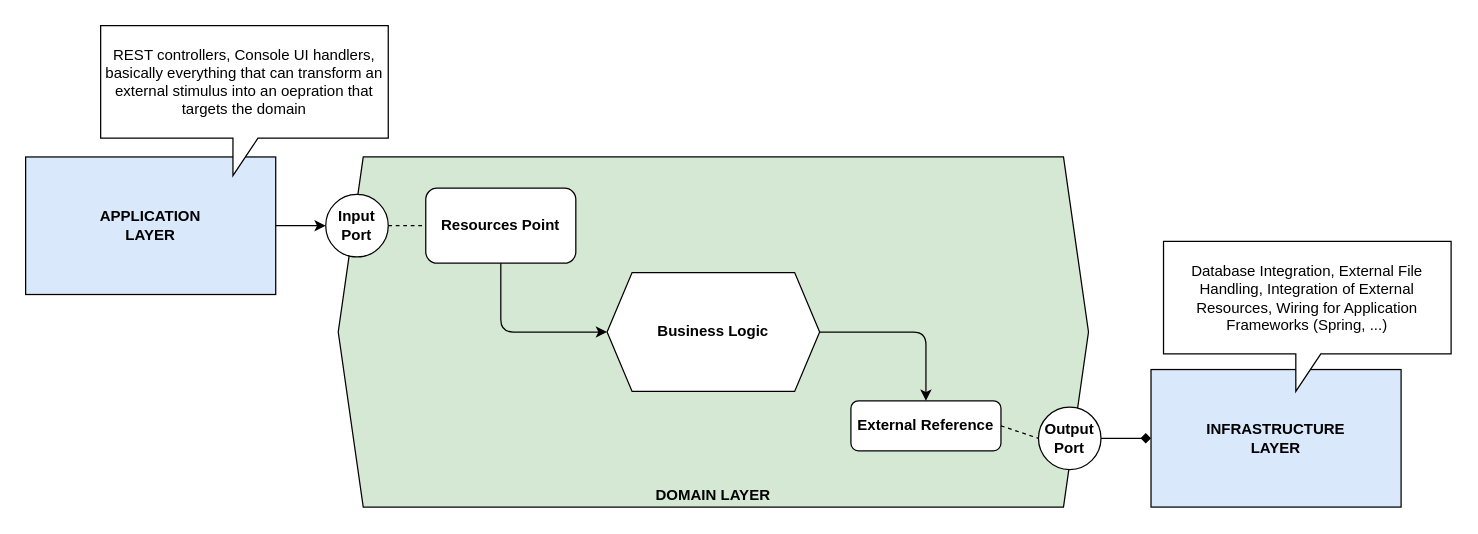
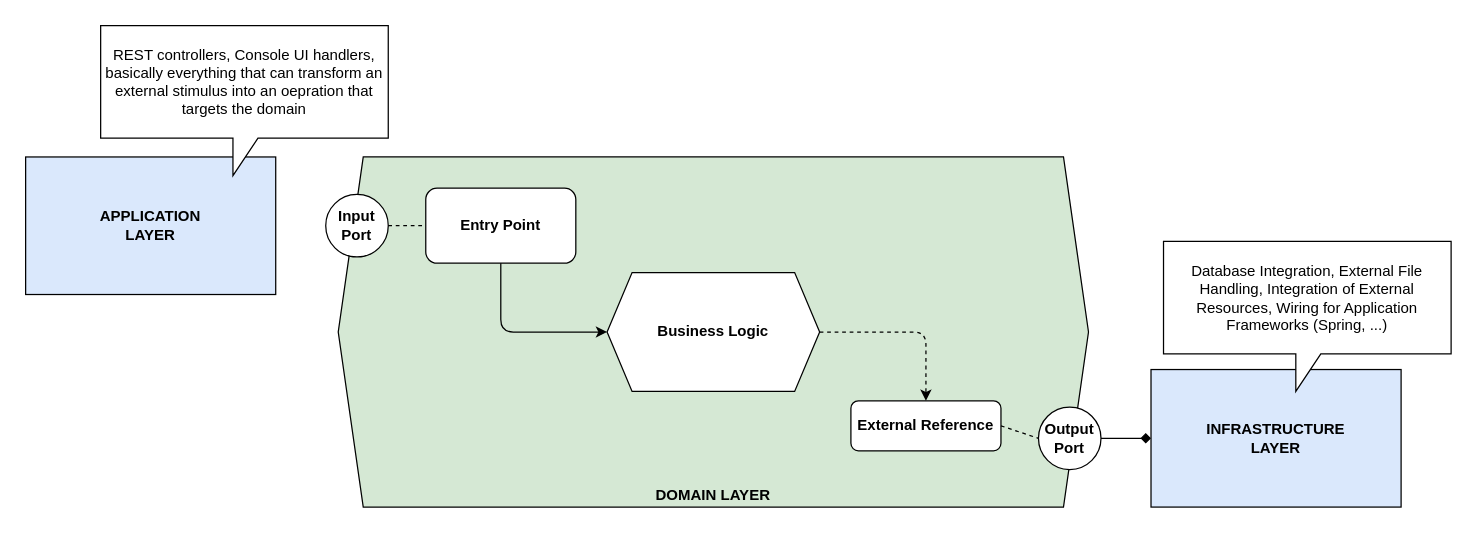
  <mxCell id="0" />
  <mxCell id="1" parent="0" />
  <mxCell id="2" value="&lt;b&gt;DOMAIN LAYER&lt;/b&gt;" style="shape=hexagon;perimeter=hexagonPerimeter2;whiteSpace=wrap;html=1;fixedSize=1;verticalAlign=bottom;fillColor=#d5e8d4;" vertex="1" parent="1"><mxGeometry x="270" y="125" width="600" height="280" as="geometry" /></mxCell>
  <mxCell id="3" value="&lt;b&gt;External Reference&lt;/b&gt;" style="rounded=1;whiteSpace=wrap;html=1;" vertex="1" parent="1"><mxGeometry x="680" y="320" width="120" height="40" as="geometry" /></mxCell>
- <mxCell id="4" value="&lt;b&gt;Resources Point&lt;/b&gt;" style="rounded=1;whiteSpace=wrap;html=1;" vertex="1" parent="1"><mxGeometry x="340" y="150" width="120" height="60" as="geometry" /></mxCell>
+ <mxCell id="4" value="&lt;b&gt;Entry Point&lt;/b&gt;" style="rounded=1;whiteSpace=wrap;html=1;" vertex="1" parent="1"><mxGeometry x="340" y="150" width="120" height="60" as="geometry" /></mxCell>
  <mxCell id="5" value="&lt;b&gt;Business Logic&lt;/b&gt;" style="shape=hexagon;perimeter=hexagonPerimeter2;whiteSpace=wrap;html=1;fixedSize=1;" vertex="1" parent="1"><mxGeometry x="485" y="217.5" width="170" height="95" as="geometry" /></mxCell>
  <mxCell id="6" value="&lt;b&gt;Input&lt;br&gt;Port&lt;/b&gt;" style="ellipse;whiteSpace=wrap;html=1;aspect=fixed;" vertex="1" parent="1"><mxGeometry x="260" y="155" width="50" height="50" as="geometry" /></mxCell>
  <mxCell id="7" value="&lt;b&gt;Output&lt;br&gt;Port&lt;/b&gt;" style="ellipse;whiteSpace=wrap;html=1;aspect=fixed;" vertex="1" parent="1"><mxGeometry x="830" y="325" width="50" height="50" as="geometry" /></mxCell>
  <mxCell id="8" value="&lt;b&gt;APPLICATION&lt;br&gt;LAYER&lt;/b&gt;" style="rounded=0;whiteSpace=wrap;html=1;fillColor=#dae8fc;" vertex="1" parent="1"><mxGeometry x="20" y="125" width="200" height="110" as="geometry" /></mxCell>
  <mxCell id="9" value="&lt;b&gt;INFRASTRUCTURE&lt;br&gt;LAYER&lt;/b&gt;" style="rounded=0;whiteSpace=wrap;html=1;fillColor=#dae8fc;" vertex="1" parent="1"><mxGeometry x="920" y="295" width="200" height="110" as="geometry" /></mxCell>
- <mxCell id="10" value="" style="endArrow=classic;html=1;exitX=1;exitY=0.5;exitDx=0;exitDy=0;entryX=0;entryY=0.5;entryDx=0;entryDy=0;" edge="1" parent="1" source="8" target="6"><mxGeometry width="50" height="50" relative="1" as="geometry"><mxPoint x="90" y="500" as="sourcePoint" /><mxPoint x="140" y="450" as="targetPoint" /></mxGeometry></mxCell>
  <mxCell id="11" value="" style="endArrow=diamond;html=1;exitX=1;exitY=0.5;exitDx=0;exitDy=0;entryX=0;entryY=0.5;entryDx=0;entryDy=0;" edge="1" parent="1" source="7" target="9"><mxGeometry width="50" height="50" relative="1" as="geometry"><mxPoint x="610" y="550" as="sourcePoint" /><mxPoint x="660" y="500" as="targetPoint" /></mxGeometry></mxCell>
  <mxCell id="12" value="" style="endArrow=none;html=1;exitX=1;exitY=0.5;exitDx=0;exitDy=0;entryX=0;entryY=0.5;entryDx=0;entryDy=0;endFill=0;dashed=1;" edge="1" parent="1" source="6" target="4"><mxGeometry width="50" height="50" relative="1" as="geometry"><mxPoint x="240" y="540" as="sourcePoint" /><mxPoint x="290" y="490" as="targetPoint" /></mxGeometry></mxCell>
  <mxCell id="13" value="" style="edgeStyle=elbowEdgeStyle;elbow=vertical;endArrow=classic;html=1;exitX=0.5;exitY=1;exitDx=0;exitDy=0;entryX=0;entryY=0.5;entryDx=0;entryDy=0;" edge="1" parent="1" source="4" target="5"><mxGeometry width="50" height="50" relative="1" as="geometry"><mxPoint x="140" y="480" as="sourcePoint" /><mxPoint x="190" y="430" as="targetPoint" /><Array as="points"><mxPoint x="420" y="265" /></Array></mxGeometry></mxCell>
- <mxCell id="14" value="" style="edgeStyle=elbowEdgeStyle;elbow=vertical;endArrow=classic;html=1;exitX=1;exitY=0.5;exitDx=0;exitDy=0;entryX=0.5;entryY=0;entryDx=0;entryDy=0;" edge="1" parent="1" source="5" target="3"><mxGeometry width="50" height="50" relative="1" as="geometry"><mxPoint x="730" y="200" as="sourcePoint" /><mxPoint x="815" y="255" as="targetPoint" /><Array as="points"><mxPoint x="700" y="265" /></Array></mxGeometry></mxCell>
+ <mxCell id="14" value="" style="edgeStyle=elbowEdgeStyle;elbow=vertical;endArrow=classic;html=1;exitX=1;exitY=0.5;exitDx=0;exitDy=0;entryX=0.5;entryY=0;entryDx=0;entryDy=0;dashed=1;" edge="1" parent="1" source="5" target="3"><mxGeometry width="50" height="50" relative="1" as="geometry"><mxPoint x="730" y="200" as="sourcePoint" /><mxPoint x="815" y="255" as="targetPoint" /><Array as="points"><mxPoint x="700" y="265" /></Array></mxGeometry></mxCell>
  <mxCell id="15" value="" style="endArrow=none;html=1;exitX=1;exitY=0.5;exitDx=0;exitDy=0;endFill=0;dashed=1;" edge="1" parent="1" source="3"><mxGeometry width="50" height="50" relative="1" as="geometry"><mxPoint x="770" y="520" as="sourcePoint" /><mxPoint x="830" y="350" as="targetPoint" /></mxGeometry></mxCell>
  <mxCell id="16" value="REST controllers, Console UI handlers, basically everything that can transform an external stimulus into an oepration that targets the domain" style="shape=callout;whiteSpace=wrap;html=1;perimeter=calloutPerimeter;strokeColor=#000000;position2=0.46;size=30;position=0.46;" vertex="1" parent="1"><mxGeometry x="80" y="20" width="230" height="120" as="geometry" /></mxCell>
  <mxCell id="17" value="Database Integration, External File Handling, Integration of External Resources, Wiring for Application Frameworks (Spring, ...)" style="shape=callout;whiteSpace=wrap;html=1;perimeter=calloutPerimeter;strokeColor=#000000;position2=0.46;size=30;position=0.46;" vertex="1" parent="1"><mxGeometry x="930" y="192.5" width="230" height="120" as="geometry" /></mxCell>
